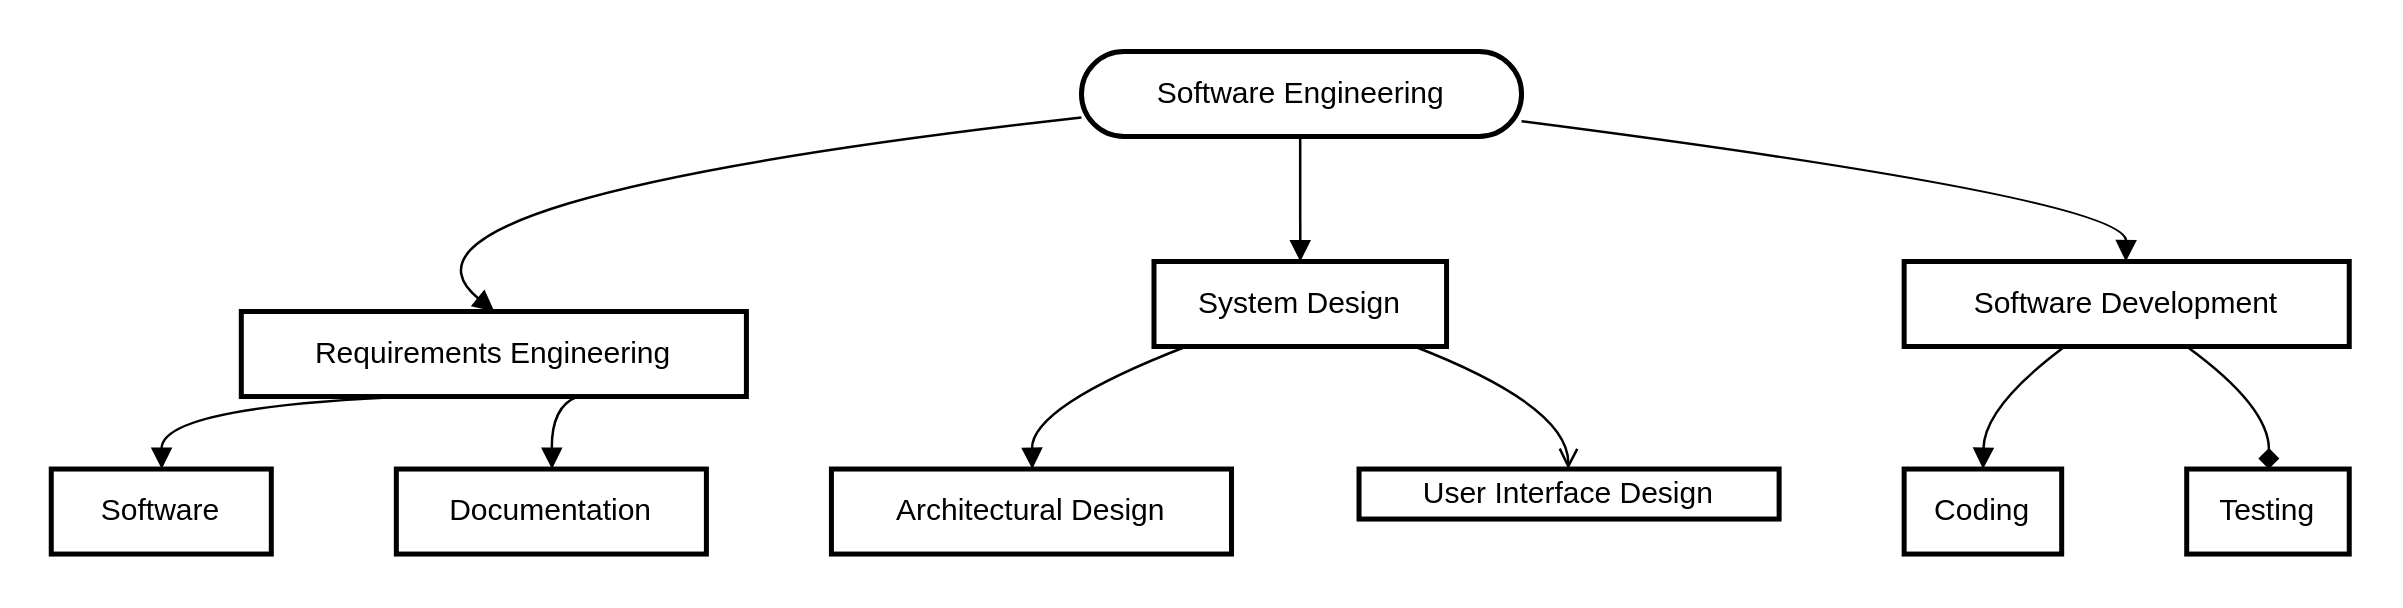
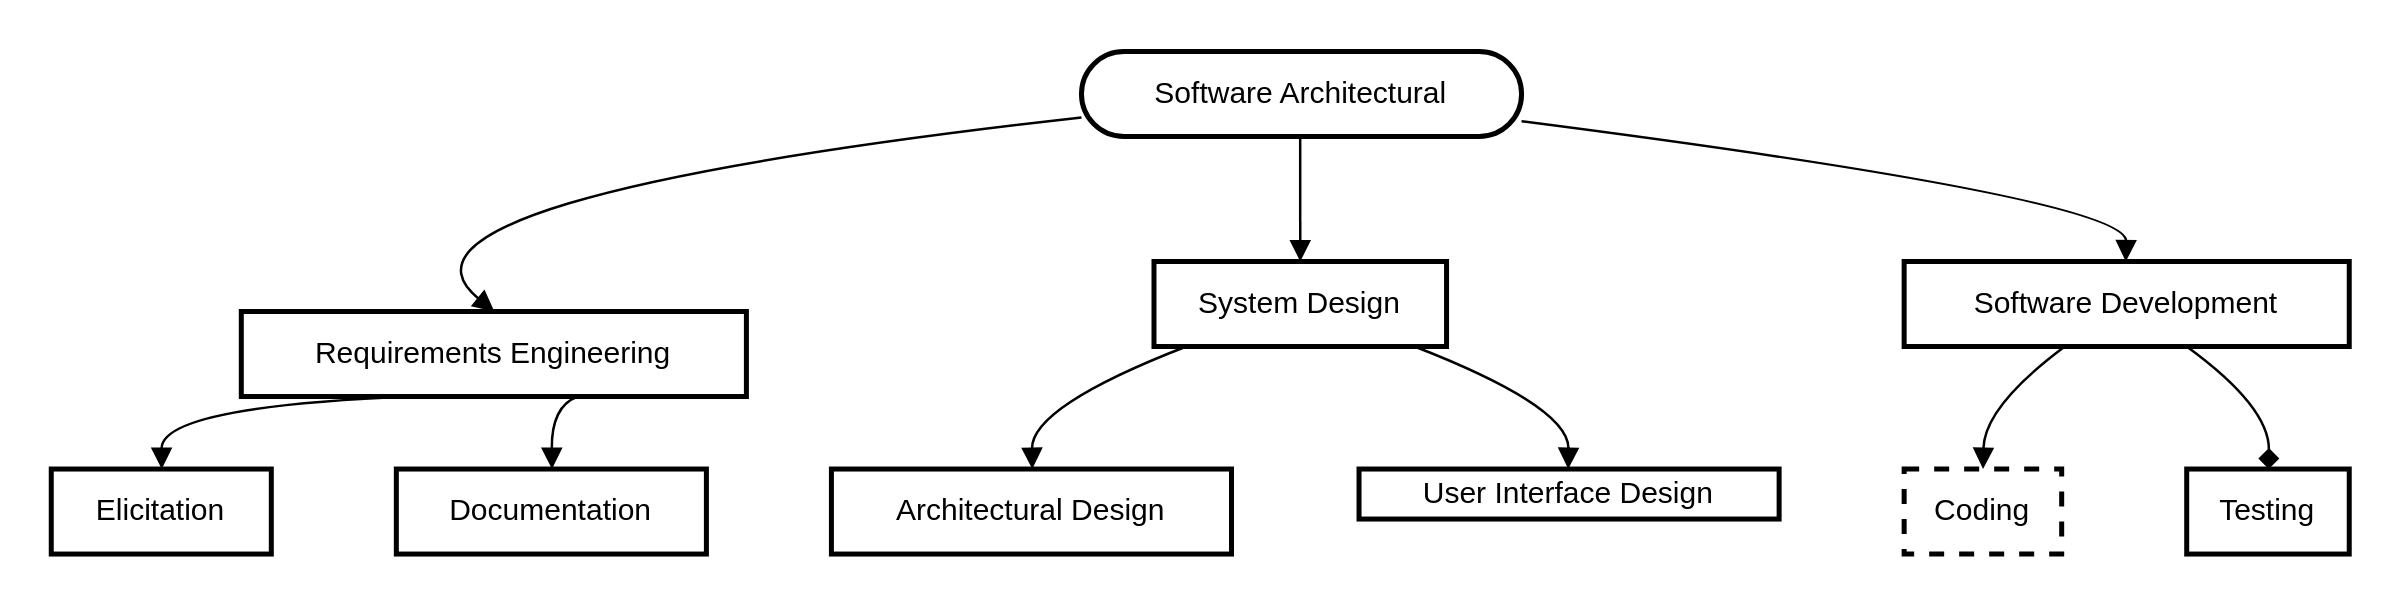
  <mxCell id="0" />
  <mxCell id="1" parent="0" />
- <mxCell id="2" value="Software Engineering" style="rounded=1;whiteSpace=wrap;arcSize=50;strokeWidth=2;" vertex="1" parent="1"><mxGeometry x="432" width="176" height="34" as="geometry" y="20" /></mxCell>
+ <mxCell id="2" value="Software Architectural" style="rounded=1;whiteSpace=wrap;arcSize=50;strokeWidth=2;" vertex="1" parent="1"><mxGeometry x="432" width="176" height="34" as="geometry" y="20" /></mxCell>
  <mxCell id="3" value="Requirements Engineering" style="whiteSpace=wrap;strokeWidth=2;" vertex="1" parent="1"><mxGeometry x="96" y="124" width="202" height="34" as="geometry" /></mxCell>
  <mxCell id="4" value="System Design" style="whiteSpace=wrap;strokeWidth=2;" vertex="1" parent="1"><mxGeometry x="461" y="104" width="117" height="34" as="geometry" /></mxCell>
  <mxCell id="5" value="Software Development" style="whiteSpace=wrap;strokeWidth=2;" vertex="1" parent="1"><mxGeometry x="761" y="104" width="178" height="34" as="geometry" /></mxCell>
- <mxCell id="6" value="Software" style="whiteSpace=wrap;strokeWidth=2;" vertex="1" parent="1"><mxGeometry y="187" width="88" height="34" as="geometry" x="20" /></mxCell>
+ <mxCell id="6" value="Elicitation" style="whiteSpace=wrap;strokeWidth=2;" vertex="1" parent="1"><mxGeometry y="187" width="88" height="34" as="geometry" x="20" /></mxCell>
  <mxCell id="7" value="Documentation" style="whiteSpace=wrap;strokeWidth=2;" vertex="1" parent="1"><mxGeometry x="158" y="187" width="124" height="34" as="geometry" /></mxCell>
  <mxCell id="8" value="Architectural Design" style="whiteSpace=wrap;strokeWidth=2;" vertex="1" parent="1"><mxGeometry x="332" y="187" width="160" height="34" as="geometry" /></mxCell>
  <mxCell id="9" value="User Interface Design" style="whiteSpace=wrap;strokeWidth=2;" vertex="1" parent="1"><mxGeometry x="543" y="187" width="168" height="20" as="geometry" /></mxCell>
- <mxCell id="10" value="Coding" style="whiteSpace=wrap;strokeWidth=2;" vertex="1" parent="1"><mxGeometry x="761" y="187" width="63" height="34" as="geometry" /></mxCell>
+ <mxCell id="10" value="Coding" style="whiteSpace=wrap;strokeWidth=2;dashed=1;" vertex="1" parent="1"><mxGeometry x="761" y="187" width="63" height="34" as="geometry" /></mxCell>
  <mxCell id="11" value="Testing" style="whiteSpace=wrap;strokeWidth=2;" vertex="1" parent="1"><mxGeometry x="874" y="187" width="65" height="34" as="geometry" /></mxCell>
  <mxCell id="12" value="" style="curved=1;startArrow=none;endArrow=block;exitX=-0.002;exitY=0.778;entryX=0.501;entryY=-0.015;" edge="1" parent="1" source="2" target="3"><mxGeometry relative="1" as="geometry"><Array as="points"><mxPoint x="142" y="79" /></Array></mxGeometry></mxCell>
  <mxCell id="13" value="" style="curved=1;startArrow=none;endArrow=block;exitX=0.497;exitY=0.985;entryX=0.5;entryY=-0.015;" edge="1" parent="1" source="2" target="4"><mxGeometry relative="1" as="geometry"><Array as="points" /></mxGeometry></mxCell>
  <mxCell id="14" value="" style="curved=1;startArrow=none;endArrow=block;exitX=0.996;exitY=0.819;entryX=0.498;entryY=-0.015;" edge="1" parent="1" source="2" target="5"><mxGeometry relative="1" as="geometry"><Array as="points"><mxPoint x="850" y="79" /></Array></mxGeometry></mxCell>
  <mxCell id="15" value="" style="curved=1;startArrow=none;endArrow=block;exitX=0.346;exitY=0.971;entryX=0.502;entryY=0;" edge="1" parent="1" source="3" target="6"><mxGeometry relative="1" as="geometry"><Array as="points"><mxPoint x="64" y="162" /></Array></mxGeometry></mxCell>
  <mxCell id="16" value="" style="curved=1;startArrow=none;endArrow=block;exitX=0.656;exitY=0.971;entryX=0.502;entryY=0;" edge="1" parent="1" source="3" target="7"><mxGeometry relative="1" as="geometry"><Array as="points"><mxPoint x="220" y="162" /></Array></mxGeometry></mxCell>
  <mxCell id="17" value="" style="curved=1;startArrow=none;endArrow=block;exitX=0.133;exitY=0.971;entryX=0.502;entryY=0;" edge="1" parent="1" source="4" target="8"><mxGeometry relative="1" as="geometry"><Array as="points"><mxPoint x="412" y="162" /></Array></mxGeometry></mxCell>
- <mxCell id="18" value="" style="curved=1;startArrow=none;endArrow=open;exitX=0.868;exitY=0.971;entryX=0.498;entryY=0;" edge="1" parent="1" source="4" target="9"><mxGeometry relative="1" as="geometry"><Array as="points"><mxPoint x="627" y="162" /></Array></mxGeometry></mxCell>
+ <mxCell id="18" value="" style="curved=1;startArrow=none;endArrow=block;exitX=0.868;exitY=0.971;entryX=0.498;entryY=0;" edge="1" parent="1" source="4" target="9"><mxGeometry relative="1" as="geometry"><Array as="points"><mxPoint x="627" y="162" /></Array></mxGeometry></mxCell>
  <mxCell id="19" value="" style="curved=1;startArrow=none;endArrow=block;exitX=0.369;exitY=0.971;entryX=0.501;entryY=0;" edge="1" parent="1" source="5" target="10"><mxGeometry relative="1" as="geometry"><Array as="points"><mxPoint x="793" y="162" /></Array></mxGeometry></mxCell>
  <mxCell id="20" value="" style="curved=1;startArrow=none;endArrow=diamond;exitX=0.627;exitY=0.971;entryX=0.505;entryY=0;" edge="1" parent="1" source="5" target="11"><mxGeometry relative="1" as="geometry"><Array as="points"><mxPoint x="907" y="162" /></Array></mxGeometry></mxCell>
